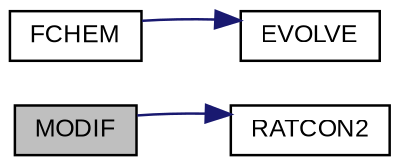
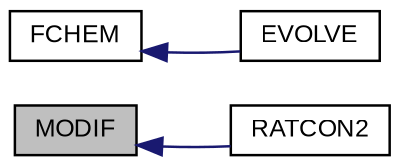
  digraph {
    fontname="Liberation Sans"
    rankdir=LR
    node [color=black fillcolor=white fontname="Liberation Sans" fontsize=10 shape=record style=filled]
    edge [color=midnightblue dir=back fontname="Liberation Sans" fontsize=10 labelfontname=Helvetica labelfontsize=10 style=solid]
    n1 [fillcolor=grey75 fontcolor=black height=0.2 label=MODIF width=0.4]
    n2 [height=0.2 label=RATCON2 width=0.4]
    n3 [height=0.2 label=FCHEM width=0.4]
    n4 [height=0.2 label=EVOLVE width=0.4]
-   n2 -> n1
-   n4 -> n3
+   n1 -> n2
+   n3 -> n4
  }
